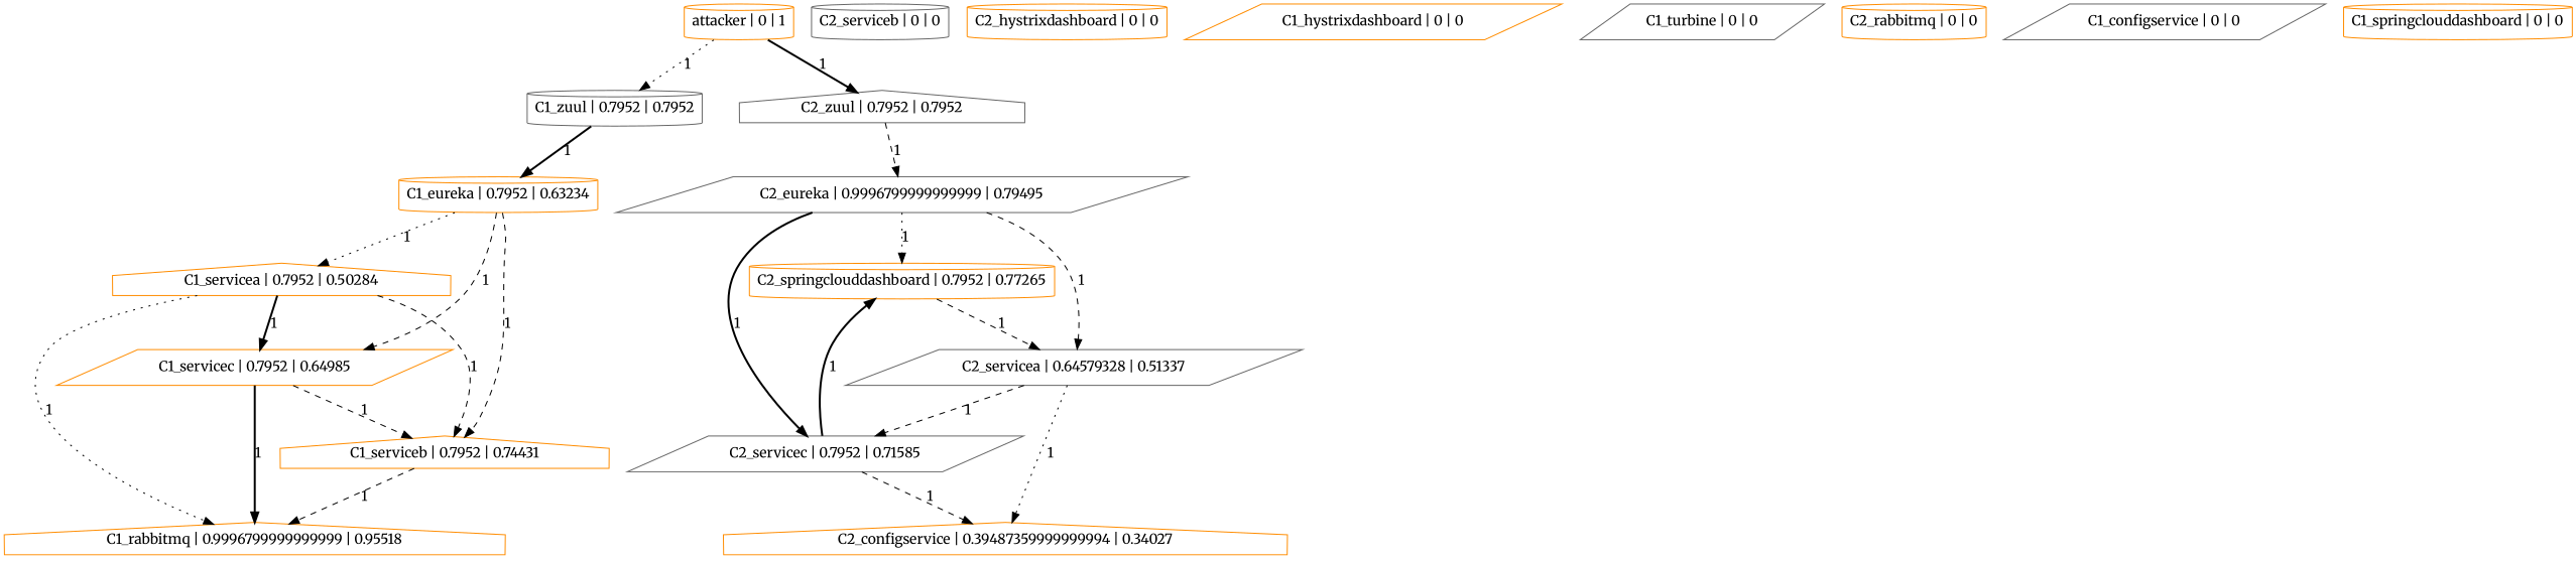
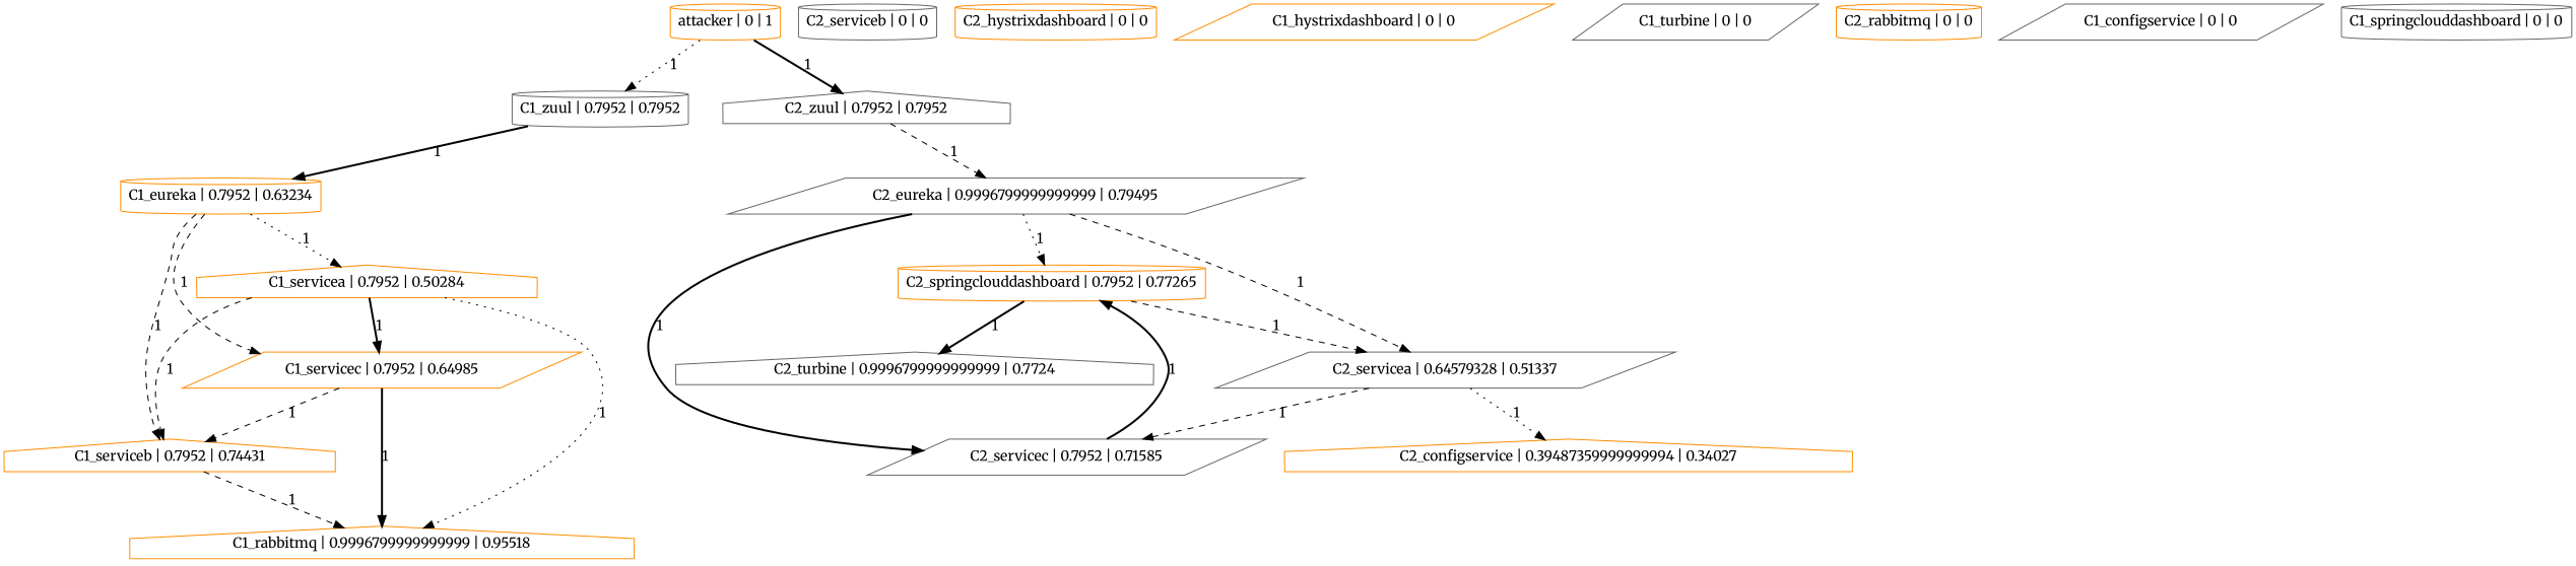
  digraph {
    fontname=Merriweather
    node [color=darkorange fontname=Merriweather shape=cylinder]
    edge [fontname=Merriweather style=dashed]
    n1 [label="C1_servicea | 0.7952 | 0.50284" shape=house]
    n2 [label="C1_servicec | 0.7952 | 0.64985" shape=parallelogram]
    n3 [label="C1_serviceb | 0.7952 | 0.74431" shape=house]
    n4 [label="C1_rabbitmq | 0.9996799999999999 | 0.95518" shape=house]
    n5 [color=gray40 label="C1_zuul | 0.7952 | 0.7952"]
    n6 [label="C1_eureka | 0.7952 | 0.63234"]
    n7 [color=gray40 label="C2_serviceb | 0 | 0"]
+   n8 [color=gray40 label="C2_turbine | 0.9996799999999999 | 0.7724" shape=house]
    n9 [label="C2_hystrixdashboard | 0 | 0"]
    n10 [color=gray40 label="C2_eureka | 0.9996799999999999 | 0.79495" shape=parallelogram]
    n11 [label="C2_springclouddashboard | 0.7952 | 0.77265"]
    n12 [color=gray40 label="C2_servicea | 0.64579328 | 0.51337" shape=parallelogram]
    n13 [color=gray40 label="C2_servicec | 0.7952 | 0.71585" shape=parallelogram]
    n14 [label="C2_configservice | 0.39487359999999994 | 0.34027" shape=house]
    n15 [label="C1_hystrixdashboard | 0 | 0" shape=parallelogram]
    n16 [color=gray40 label="C1_turbine | 0 | 0" shape=parallelogram]
    n17 [label="C2_rabbitmq | 0 | 0"]
    n18 [color=gray40 label="C1_configservice | 0 | 0" shape=parallelogram]
    n19 [label="attacker | 0 | 1"]
    n20 [color=gray40 label="C2_zuul | 0.7952 | 0.7952" shape=house]
-   n21 [label="C1_springclouddashboard | 0 | 0"]
+   n21 [color=gray40 label="C1_springclouddashboard | 0 | 0"]
    n1 -> n2 [label=1 style=bold]
    n1 -> n3 [label=1]
    n1 -> n4 [label=1 style=dotted]
    n2 -> n3 [label=1]
    n2 -> n4 [label=1 style=bold]
    n3 -> n4 [label=1]
    n5 -> n6 [label=1 style=bold]
    n6 -> n1 [label=1 style=dotted]
    n6 -> n2 [label=1]
    n6 -> n3 [label=1]
    n10 -> n11 [label=1 style=dotted]
    n10 -> n12 [label=1]
    n10 -> n13 [label=1 style=bold]
+   n11 -> n8 [label=1 style=bold]
    n11 -> n12 [label=1]
    n12 -> n13 [label=1]
    n12 -> n14 [label=1 style=dotted]
    n13 -> n11 [label=1 style=bold]
-   n13 -> n14 [label=1]
    n19 -> n5 [label=1 style=dotted]
    n19 -> n20 [label=1 style=bold]
    n20 -> n10 [label=1]
  }
